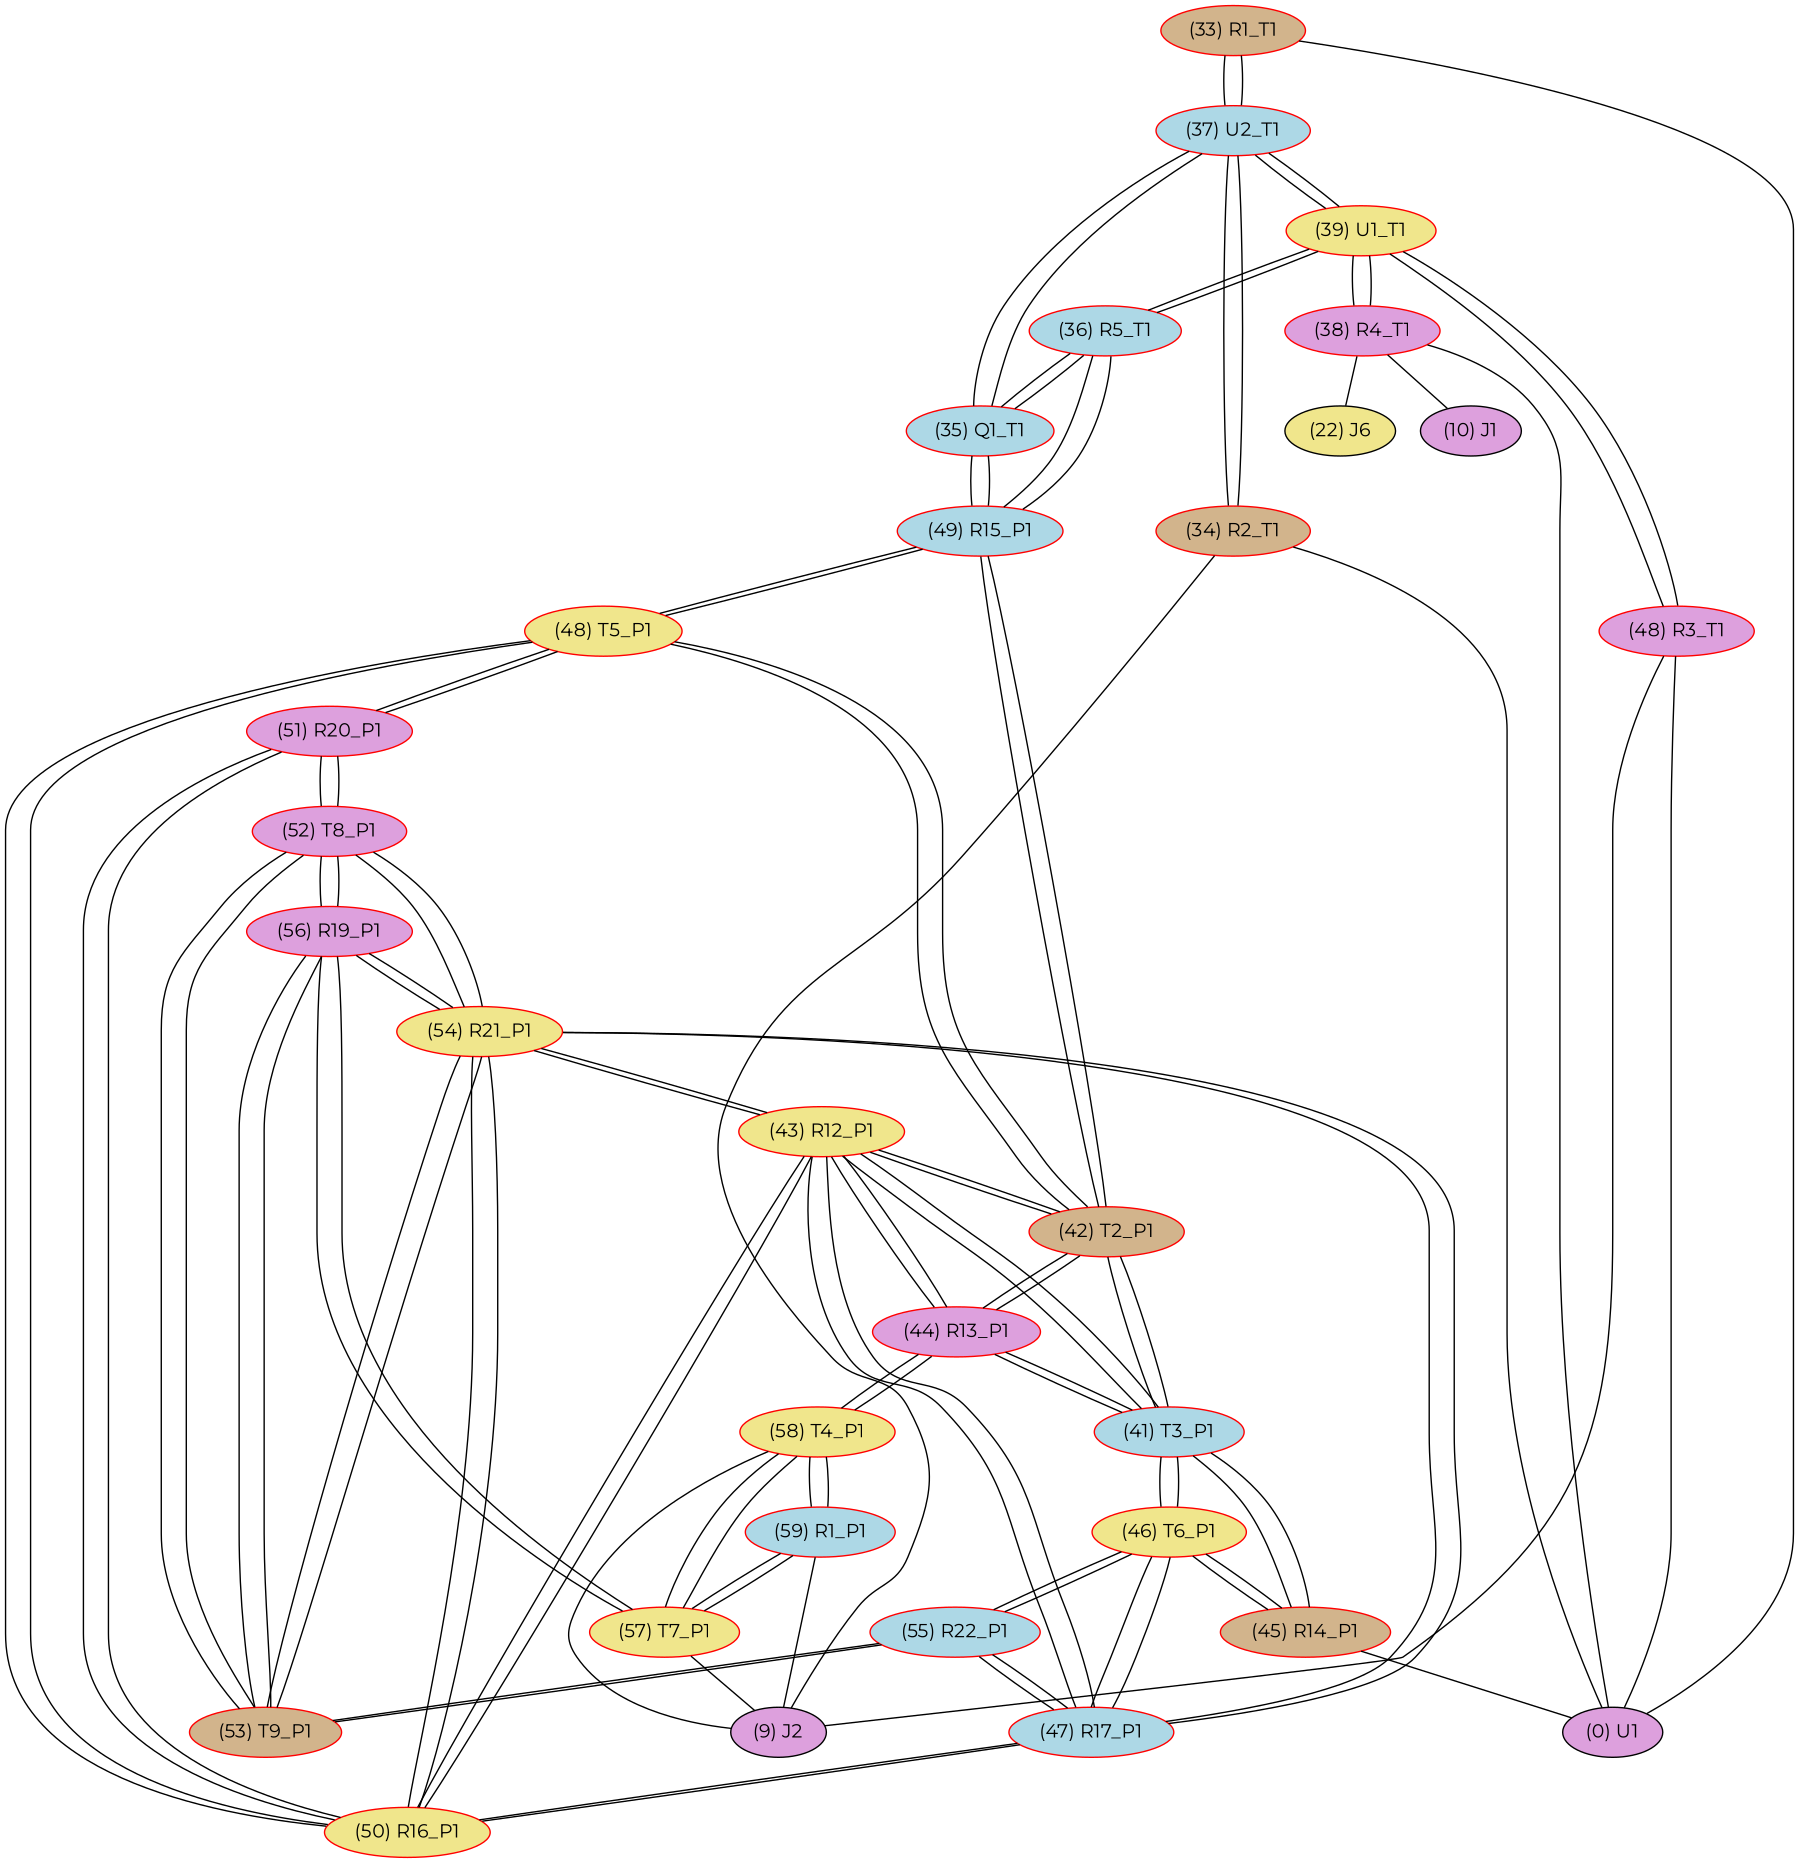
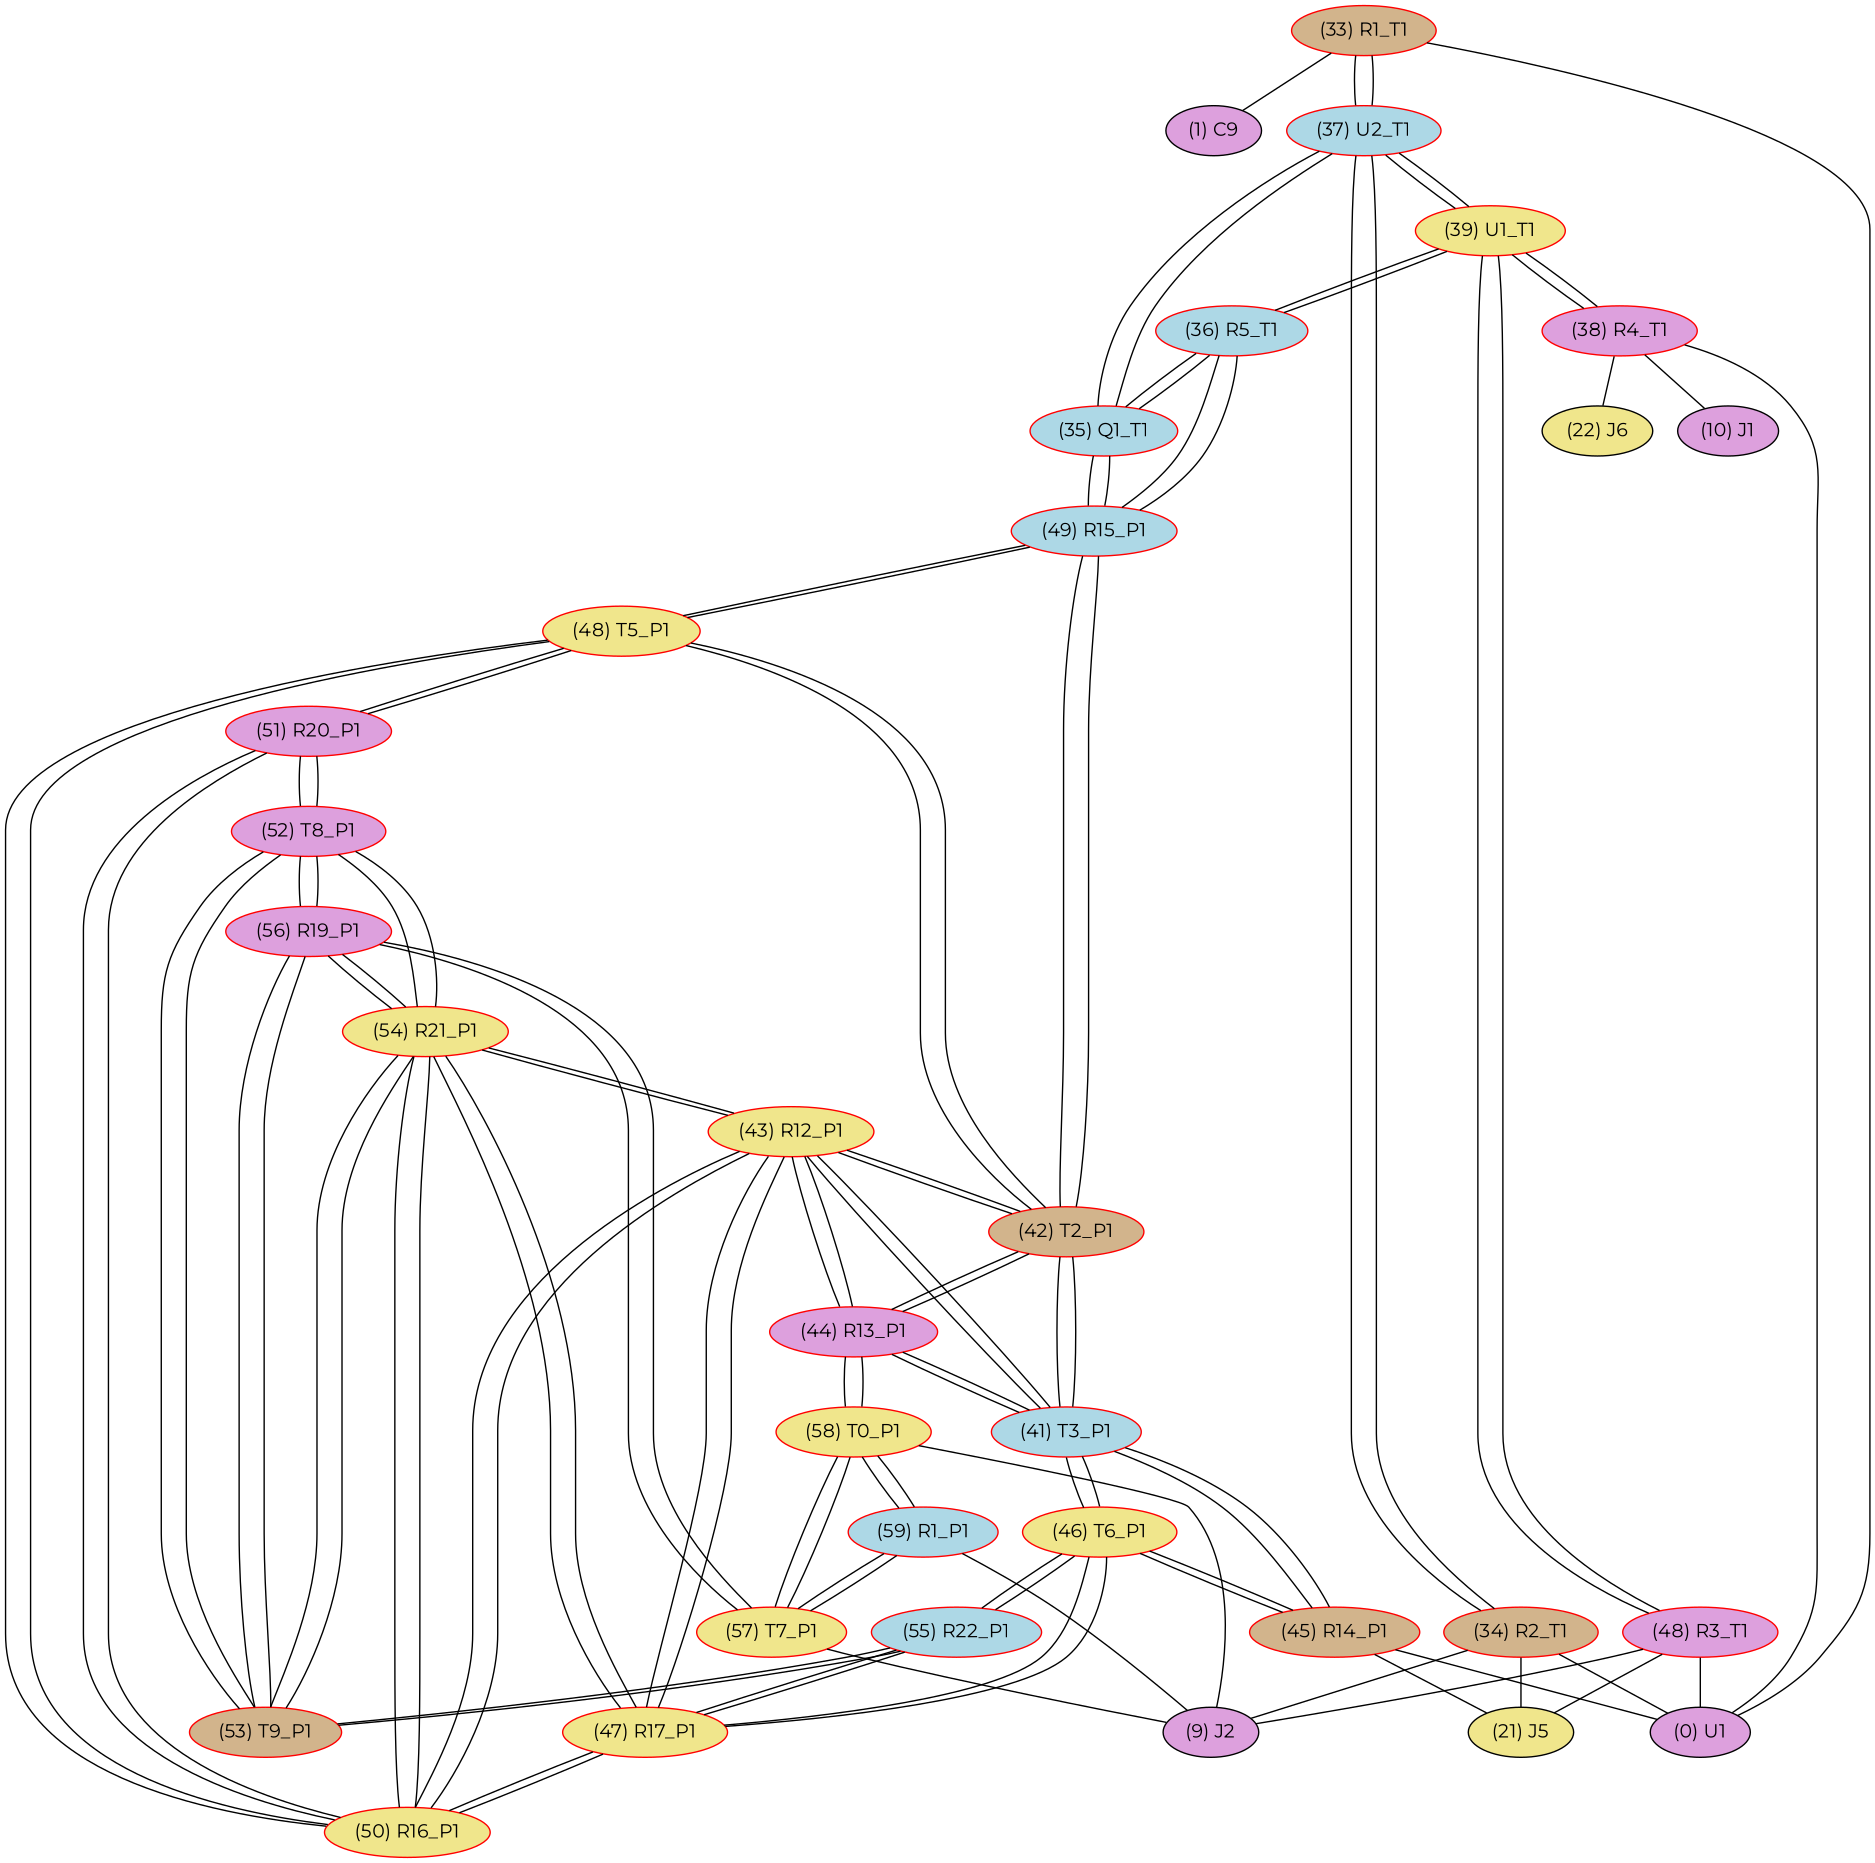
  graph {
    fontname=Montserrat
    node [color=red fillcolor=plum fontname=Montserrat style=filled]
    edge [fontname=Montserrat]
    n1 [fillcolor=tan label="(33) R1_T1"]
+   n2 [label="(1) C9" color=""]
    n3 [label="(0) U1" color=""]
    n4 [fillcolor=lightblue label="(37) U2_T1"]
    n5 [fillcolor=tan label="(34) R2_T1"]
    n6 [fillcolor=lightblue label="(35) Q1_T1"]
    n7 [fillcolor=khaki label="(39) U1_T1"]
+   n8 [fillcolor=khaki label="(21) J5" color=""]
    n9 [label="(9) J2" color=""]
    n10 [fillcolor=lightblue label="(49) R15_P1"]
    n11 [fillcolor=lightblue label="(36) R5_T1"]
    n12 [label="(38) R4_T1"]
    n13 [label="(48) R3_T1"]
    n14 [fillcolor=tan label="(42) T2_P1"]
    n15 [fillcolor=khaki label="(48) T5_P1"]
    n16 [fillcolor=lightblue label="(41) T3_P1"]
    n17 [label="(44) R13_P1"]
    n18 [fillcolor=khaki label="(43) R12_P1"]
    n19 [fillcolor=khaki label="(50) R16_P1"]
    n20 [label="(51) R20_P1"]
    n21 [fillcolor=khaki label="(22) J6" color=""]
    n22 [label="(10) J1" color=""]
    n23 [fillcolor=tan label="(45) R14_P1"]
    n24 [fillcolor=khaki label="(46) T6_P1"]
-   n25 [fillcolor=lightblue label="(47) R17_P1"]
+   n25 [fillcolor=khaki label="(47) R17_P1"]
    n26 [fillcolor=lightblue label="(55) R22_P1"]
-   n27 [fillcolor=khaki label="(58) T4_P1"]
+   n27 [fillcolor=khaki label="(58) T0_P1"]
    n28 [fillcolor=khaki label="(54) R21_P1"]
    n29 [fillcolor=tan label="(53) T9_P1"]
    n30 [fillcolor=khaki label="(57) T7_P1"]
    n31 [fillcolor=lightblue label="(59) R1_P1"]
    n32 [label="(52) T8_P1"]
    n33 [label="(56) R19_P1"]
+   n1 -- n2
    n1 -- n3
    n1 -- n4
    n4 -- n1
    n4 -- n5
    n4 -- n6
    n4 -- n7
    n5 -- n3
    n5 -- n4
+   n5 -- n8
    n5 -- n9
    n6 -- n4
    n6 -- n10
    n6 -- n11
    n7 -- n4
    n7 -- n11
    n7 -- n12
    n7 -- n13
    n10 -- n6
    n10 -- n11
    n10 -- n14
    n10 -- n15
    n11 -- n6
    n11 -- n7
    n11 -- n10
    n12 -- n3
    n12 -- n7
    n12 -- n21
    n12 -- n22
    n13 -- n3
    n13 -- n7
+   n13 -- n8
    n13 -- n9
    n14 -- n10
    n14 -- n15
    n14 -- n16
    n14 -- n17
    n14 -- n18
    n15 -- n10
    n15 -- n14
    n15 -- n19
    n15 -- n20
    n16 -- n14
    n16 -- n17
    n16 -- n18
    n16 -- n23
    n16 -- n24
    n17 -- n14
    n17 -- n16
    n17 -- n18
    n17 -- n27
    n18 -- n14
    n18 -- n16
    n18 -- n17
    n18 -- n19
    n18 -- n25
    n18 -- n28
    n19 -- n15
    n19 -- n18
    n19 -- n20
    n19 -- n25
    n19 -- n28
    n20 -- n15
    n20 -- n19
    n20 -- n32
    n23 -- n3
+   n23 -- n8
    n23 -- n16
    n23 -- n24
    n24 -- n16
    n24 -- n23
    n24 -- n25
    n24 -- n26
    n25 -- n18
    n25 -- n19
    n25 -- n24
    n25 -- n26
    n25 -- n28
    n26 -- n24
    n26 -- n25
    n26 -- n29
    n27 -- n9
    n27 -- n17
    n27 -- n30
    n27 -- n31
    n28 -- n18
    n28 -- n19
    n28 -- n25
    n28 -- n29
    n28 -- n32
    n28 -- n33
    n29 -- n26
    n29 -- n28
    n29 -- n32
    n29 -- n33
    n30 -- n9
    n30 -- n27
    n30 -- n31
    n30 -- n33
    n31 -- n9
    n31 -- n27
    n31 -- n30
    n32 -- n20
    n32 -- n28
    n32 -- n29
    n32 -- n33
    n33 -- n28
    n33 -- n29
    n33 -- n30
    n33 -- n32
  }
